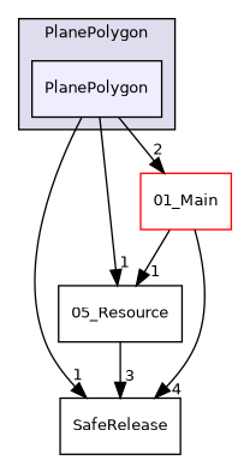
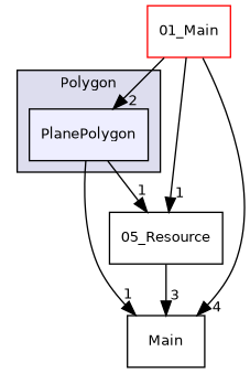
  digraph {
    compound=true
    node [fillcolor=white fontname=Helvetica fontsize=10 shape=box style=filled]
    edge [headlabel=1 labeldistance=1.5 labelfontname=Helvetica labelfontsize=10]
    n1 [fillcolor="#eeeeff" label=PlanePolygon pencolor=black]
-   n2 [label=SafeRelease fillcolor="" style=""]
+   n2 [label=Main fillcolor="" style=""]
    n3 [color=black label="05_Resource"]
    n4 [color=red label="01_Main"]
    subgraph cluster_1 {
      bgcolor="#ddddee"
      fontname=Helvetica
      fontsize=10
-     label=PlanePolygon
+     label=Polygon
      pencolor=black
      n1
    }
    n1 -> n2
    n1 -> n3
-   n1 -> n4 [headlabel=2]
+   n4 -> n1 [headlabel=2]
    n3 -> n2 [headlabel=3]
    n4 -> n2 [headlabel=4]
    n4 -> n3
  }
